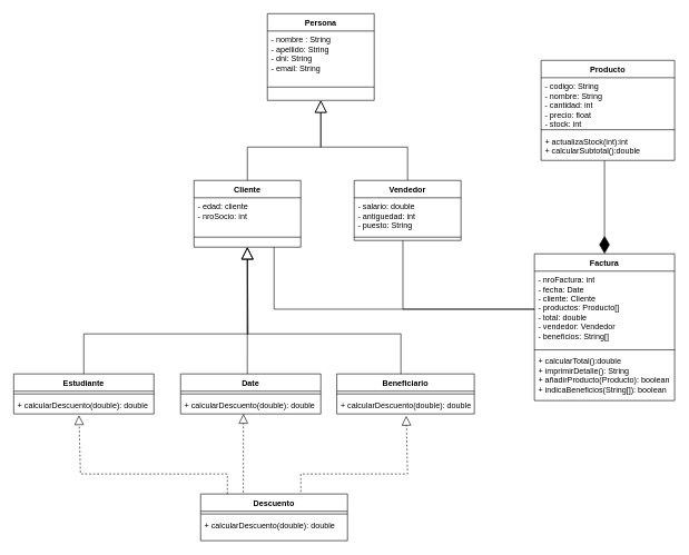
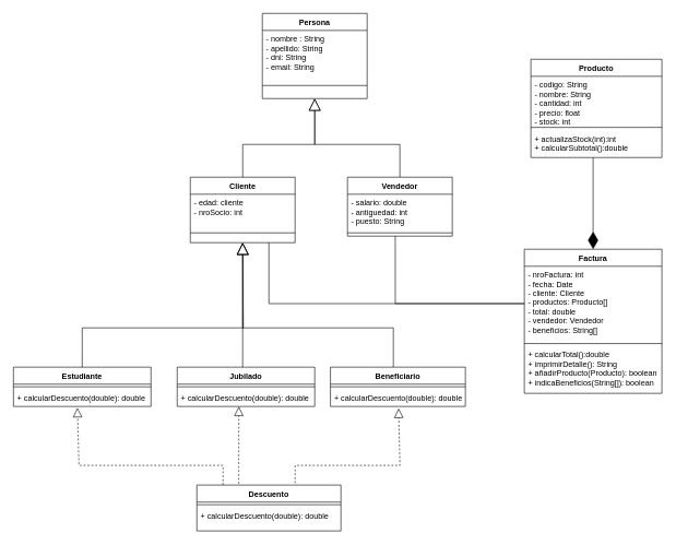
  <mxCell id="0" />
  <mxCell id="1" parent="0" />
  <mxCell id="2" value="Cliente" style="swimlane;fontStyle=1;align=center;verticalAlign=top;childLayout=stackLayout;horizontal=1;startSize=26;horizontalStack=0;resizeParent=1;resizeParentMax=0;resizeLast=0;collapsible=1;marginBottom=0;" vertex="1" parent="1"><mxGeometry x="290" y="270" width="160" height="100" as="geometry" /></mxCell>
  <mxCell id="3" value="- edad: cliente&#10;- nroSocio: int&#10; " style="text;strokeColor=none;fillColor=none;align=left;verticalAlign=top;spacingLeft=4;spacingRight=4;overflow=hidden;rotatable=0;points=[[0,0.5],[1,0.5]];portConstraint=eastwest;" vertex="1" parent="2"><mxGeometry y="26" width="160" height="44" as="geometry" /></mxCell>
  <mxCell id="4" value="" style="line;strokeWidth=1;fillColor=none;align=left;verticalAlign=middle;spacingTop=-1;spacingLeft=3;spacingRight=3;rotatable=0;labelPosition=right;points=[];portConstraint=eastwest;" vertex="1" parent="2"><mxGeometry y="70" width="160" height="30" as="geometry" /></mxCell>
  <mxCell id="5" value="Producto" style="swimlane;fontStyle=1;align=center;verticalAlign=top;childLayout=stackLayout;horizontal=1;startSize=26;horizontalStack=0;resizeParent=1;resizeParentMax=0;resizeLast=0;collapsible=1;marginBottom=0;" vertex="1" parent="1"><mxGeometry x="810" y="90" width="200" height="150" as="geometry" /></mxCell>
  <mxCell id="6" value="- codigo: String&#10;- nombre: String&#10;- cantidad: int&#10;- precio: float&#10;- stock: int" style="text;strokeColor=none;fillColor=none;align=left;verticalAlign=top;spacingLeft=4;spacingRight=4;overflow=hidden;rotatable=0;points=[[0,0.5],[1,0.5]];portConstraint=eastwest;" vertex="1" parent="5"><mxGeometry y="26" width="200" height="74" as="geometry" /></mxCell>
  <mxCell id="7" value="" style="line;strokeWidth=1;fillColor=none;align=left;verticalAlign=middle;spacingTop=-1;spacingLeft=3;spacingRight=3;rotatable=0;labelPosition=right;points=[];portConstraint=eastwest;" vertex="1" parent="5"><mxGeometry y="100" width="200" height="8" as="geometry" /></mxCell>
  <mxCell id="8" value="+ actualizaStock(int):int&#10;+ calcularSubtotal():double" style="text;strokeColor=none;fillColor=none;align=left;verticalAlign=top;spacingLeft=4;spacingRight=4;overflow=hidden;rotatable=0;points=[[0,0.5],[1,0.5]];portConstraint=eastwest;" vertex="1" parent="5"><mxGeometry y="108" width="200" height="42" as="geometry" /></mxCell>
  <mxCell id="9" value="Factura" style="swimlane;fontStyle=1;align=center;verticalAlign=top;childLayout=stackLayout;horizontal=1;startSize=26;horizontalStack=0;resizeParent=1;resizeParentMax=0;resizeLast=0;collapsible=1;marginBottom=0;" vertex="1" parent="1"><mxGeometry x="800" y="380" width="210" height="220" as="geometry" /></mxCell>
  <mxCell id="10" value="- nroFactura: int&#10;- fecha: Date&#10;- cliente: Cliente&#10;- productos: Producto[]&#10;- total: double&#10;- vendedor: Vendedor&#10;- beneficios: String[]&#10;" style="text;strokeColor=none;fillColor=none;align=left;verticalAlign=top;spacingLeft=4;spacingRight=4;overflow=hidden;rotatable=0;points=[[0,0.5],[1,0.5]];portConstraint=eastwest;" vertex="1" parent="9"><mxGeometry y="26" width="210" height="114" as="geometry" /></mxCell>
  <mxCell id="11" value="" style="line;strokeWidth=1;fillColor=none;align=left;verticalAlign=middle;spacingTop=-1;spacingLeft=3;spacingRight=3;rotatable=0;labelPosition=right;points=[];portConstraint=eastwest;" vertex="1" parent="9"><mxGeometry y="140" width="210" height="8" as="geometry" /></mxCell>
  <mxCell id="12" value="+ calcularTotal():double&#10;+ imprimirDetalle(): String&#10;+ añadirProducto(Producto): boolean&#10;+ indicaBeneficios(String[]): boolean" style="text;strokeColor=none;fillColor=none;align=left;verticalAlign=top;spacingLeft=4;spacingRight=4;overflow=hidden;rotatable=0;points=[[0,0.5],[1,0.5]];portConstraint=eastwest;" vertex="1" parent="9"><mxGeometry y="148" width="210" height="72" as="geometry" /></mxCell>
  <mxCell id="13" value="Persona&#10;" style="swimlane;fontStyle=1;align=center;verticalAlign=top;childLayout=stackLayout;horizontal=1;startSize=26;horizontalStack=0;resizeParent=1;resizeParentMax=0;resizeLast=0;collapsible=1;marginBottom=0;" vertex="1" parent="1"><mxGeometry x="400" y="20" width="160" height="130" as="geometry" /></mxCell>
  <mxCell id="14" value="- nombre : String&#10;- apellido: String&#10;- dni: String&#10;- email: String&#10;" style="text;strokeColor=none;fillColor=none;align=left;verticalAlign=top;spacingLeft=4;spacingRight=4;overflow=hidden;rotatable=0;points=[[0,0.5],[1,0.5]];portConstraint=eastwest;" vertex="1" parent="13"><mxGeometry y="26" width="160" height="64" as="geometry" /></mxCell>
  <mxCell id="15" value="" style="line;strokeWidth=1;fillColor=none;align=left;verticalAlign=middle;spacingTop=-1;spacingLeft=3;spacingRight=3;rotatable=0;labelPosition=right;points=[];portConstraint=eastwest;" vertex="1" parent="13"><mxGeometry y="90" width="160" height="40" as="geometry" /></mxCell>
  <mxCell id="16" value="" style="endArrow=block;endSize=16;endFill=0;html=1;rounded=0;entryX=0.5;entryY=1;entryDx=0;entryDy=0;entryPerimeter=0;exitX=0.5;exitY=0;exitDx=0;exitDy=0;" edge="1" parent="1"><mxGeometry width="160" relative="1" as="geometry"><mxPoint x="610" y="270" as="sourcePoint" /><mxPoint x="480" y="150" as="targetPoint" /><Array as="points"><mxPoint x="610" y="220" /><mxPoint x="480" y="220" /></Array></mxGeometry></mxCell>
  <mxCell id="17" value="" style="endArrow=block;endSize=16;endFill=0;html=1;rounded=0;entryX=0.5;entryY=1;entryDx=0;entryDy=0;entryPerimeter=0;exitX=0.5;exitY=0;exitDx=0;exitDy=0;" edge="1" parent="1" source="2"><mxGeometry width="160" relative="1" as="geometry"><mxPoint x="570" y="260" as="sourcePoint" /><mxPoint x="480" y="150" as="targetPoint" /><Array as="points"><mxPoint x="370" y="220" /><mxPoint x="480" y="220" /></Array></mxGeometry></mxCell>
  <mxCell id="18" value="Vendedor" style="swimlane;fontStyle=1;align=center;verticalAlign=top;childLayout=stackLayout;horizontal=1;startSize=26;horizontalStack=0;resizeParent=1;resizeParentMax=0;resizeLast=0;collapsible=1;marginBottom=0;" vertex="1" parent="1"><mxGeometry x="530" y="270" width="160" height="90" as="geometry" /></mxCell>
  <mxCell id="19" value="- salario: double&#10;- antiguedad: int&#10;- puesto: String" style="text;strokeColor=none;fillColor=none;align=left;verticalAlign=top;spacingLeft=4;spacingRight=4;overflow=hidden;rotatable=0;points=[[0,0.5],[1,0.5]];portConstraint=eastwest;" vertex="1" parent="18"><mxGeometry y="26" width="160" height="54" as="geometry" /></mxCell>
  <mxCell id="20" value="" style="line;strokeWidth=1;fillColor=none;align=left;verticalAlign=middle;spacingTop=-1;spacingLeft=3;spacingRight=3;rotatable=0;labelPosition=right;points=[];portConstraint=eastwest;" vertex="1" parent="18"><mxGeometry y="80" width="160" height="10" as="geometry" /></mxCell>
  <mxCell id="21" value="Estudiante" style="swimlane;fontStyle=1;align=center;verticalAlign=top;childLayout=stackLayout;horizontal=1;startSize=26;horizontalStack=0;resizeParent=1;resizeParentMax=0;resizeLast=0;collapsible=1;marginBottom=0;" vertex="1" parent="1"><mxGeometry x="20" y="560" width="210" height="60" as="geometry" /></mxCell>
  <mxCell id="22" value="" style="line;strokeWidth=1;fillColor=none;align=left;verticalAlign=middle;spacingTop=-1;spacingLeft=3;spacingRight=3;rotatable=0;labelPosition=right;points=[];portConstraint=eastwest;" vertex="1" parent="21"><mxGeometry y="26" width="210" height="8" as="geometry" /></mxCell>
  <mxCell id="23" value="+ calcularDescuento(double): double" style="text;strokeColor=none;fillColor=none;align=left;verticalAlign=top;spacingLeft=4;spacingRight=4;overflow=hidden;rotatable=0;points=[[0,0.5],[1,0.5]];portConstraint=eastwest;" vertex="1" parent="21"><mxGeometry y="34" width="210" height="26" as="geometry" /></mxCell>
- <mxCell id="24" value="Date" style="swimlane;fontStyle=1;align=center;verticalAlign=top;childLayout=stackLayout;horizontal=1;startSize=26;horizontalStack=0;resizeParent=1;resizeParentMax=0;resizeLast=0;collapsible=1;marginBottom=0;" vertex="1" parent="1"><mxGeometry x="270" y="560" width="210" height="60" as="geometry" /></mxCell>
+ <mxCell id="24" value="Jubilado" style="swimlane;fontStyle=1;align=center;verticalAlign=top;childLayout=stackLayout;horizontal=1;startSize=26;horizontalStack=0;resizeParent=1;resizeParentMax=0;resizeLast=0;collapsible=1;marginBottom=0;" vertex="1" parent="1"><mxGeometry x="270" y="560" width="210" height="60" as="geometry" /></mxCell>
  <mxCell id="25" value="" style="line;strokeWidth=1;fillColor=none;align=left;verticalAlign=middle;spacingTop=-1;spacingLeft=3;spacingRight=3;rotatable=0;labelPosition=right;points=[];portConstraint=eastwest;" vertex="1" parent="24"><mxGeometry y="26" width="210" height="8" as="geometry" /></mxCell>
  <mxCell id="26" value="+ calcularDescuento(double): double" style="text;strokeColor=none;fillColor=none;align=left;verticalAlign=top;spacingLeft=4;spacingRight=4;overflow=hidden;rotatable=0;points=[[0,0.5],[1,0.5]];portConstraint=eastwest;" vertex="1" parent="24"><mxGeometry y="34" width="210" height="26" as="geometry" /></mxCell>
  <mxCell id="27" value="Beneficiario" style="swimlane;fontStyle=1;align=center;verticalAlign=top;childLayout=stackLayout;horizontal=1;startSize=26;horizontalStack=0;resizeParent=1;resizeParentMax=0;resizeLast=0;collapsible=1;marginBottom=0;" vertex="1" parent="1"><mxGeometry x="504" y="560" width="206" height="60" as="geometry" /></mxCell>
  <mxCell id="28" value="" style="line;strokeWidth=1;fillColor=none;align=left;verticalAlign=middle;spacingTop=-1;spacingLeft=3;spacingRight=3;rotatable=0;labelPosition=right;points=[];portConstraint=eastwest;" vertex="1" parent="27"><mxGeometry y="26" width="206" height="8" as="geometry" /></mxCell>
  <mxCell id="29" value="+ calcularDescuento(double): double" style="text;strokeColor=none;fillColor=none;align=left;verticalAlign=top;spacingLeft=4;spacingRight=4;overflow=hidden;rotatable=0;points=[[0,0.5],[1,0.5]];portConstraint=eastwest;" vertex="1" parent="27"><mxGeometry y="34" width="206" height="26" as="geometry" /></mxCell>
  <mxCell id="30" value="" style="group" connectable="0" vertex="1" parent="1"><mxGeometry x="300" y="710" width="220" height="100" as="geometry" /></mxCell>
  <mxCell id="31" value="Descuento" style="swimlane;fontStyle=1;align=center;verticalAlign=top;childLayout=stackLayout;horizontal=1;startSize=26;horizontalStack=0;resizeParent=1;resizeParentMax=0;resizeLast=0;collapsible=1;marginBottom=0;" vertex="1" parent="30"><mxGeometry y="30" width="220.0" height="70" as="geometry" /></mxCell>
  <mxCell id="32" value="" style="line;strokeWidth=1;fillColor=none;align=left;verticalAlign=middle;spacingTop=-1;spacingLeft=3;spacingRight=3;rotatable=0;labelPosition=right;points=[];portConstraint=eastwest;" vertex="1" parent="31"><mxGeometry y="26" width="220.0" height="8" as="geometry" /></mxCell>
  <mxCell id="33" value="+ calcularDescuento(double): double" style="text;strokeColor=none;fillColor=none;align=left;verticalAlign=top;spacingLeft=4;spacingRight=4;overflow=hidden;rotatable=0;points=[[0,0.5],[1,0.5]];portConstraint=eastwest;" vertex="1" parent="31"><mxGeometry y="34" width="220.0" height="36" as="geometry" /></mxCell>
  <mxCell id="34" value="" style="endArrow=block;endSize=16;endFill=0;html=1;rounded=0;exitX=0.476;exitY=0;exitDx=0;exitDy=0;exitPerimeter=0;" edge="1" parent="1" source="24"><mxGeometry width="160" relative="1" as="geometry"><mxPoint x="540" y="540" as="sourcePoint" /><mxPoint x="370" y="370" as="targetPoint" /></mxGeometry></mxCell>
  <mxCell id="35" value="" style="endArrow=block;endSize=16;endFill=0;html=1;rounded=0;" edge="1" parent="1"><mxGeometry width="160" relative="1" as="geometry"><mxPoint x="600" y="560" as="sourcePoint" /><mxPoint x="370" y="370" as="targetPoint" /><Array as="points"><mxPoint x="600" y="500" /><mxPoint x="370" y="500" /></Array></mxGeometry></mxCell>
  <mxCell id="36" value="" style="endArrow=block;endSize=16;endFill=0;html=1;rounded=0;exitX=0.5;exitY=0;exitDx=0;exitDy=0;" edge="1" parent="1" source="21"><mxGeometry width="160" relative="1" as="geometry"><mxPoint x="540" y="540" as="sourcePoint" /><mxPoint x="370" y="370" as="targetPoint" /><Array as="points"><mxPoint x="125" y="500" /><mxPoint x="371" y="500" /></Array></mxGeometry></mxCell>
  <mxCell id="37" value="" style="endArrow=block;dashed=1;endFill=0;endSize=12;html=1;rounded=0;entryX=0.465;entryY=1.077;entryDx=0;entryDy=0;entryPerimeter=0;" edge="1" parent="1" target="23"><mxGeometry width="160" relative="1" as="geometry"><mxPoint x="340" y="740" as="sourcePoint" /><mxPoint x="700" y="540" as="targetPoint" /><Array as="points"><mxPoint x="340" y="710" /><mxPoint x="120" y="710" /></Array></mxGeometry></mxCell>
  <mxCell id="38" value="" style="endArrow=block;dashed=1;endFill=0;endSize=12;html=1;rounded=0;entryX=0.505;entryY=1.115;entryDx=0;entryDy=0;entryPerimeter=0;exitX=0.682;exitY=-0.043;exitDx=0;exitDy=0;exitPerimeter=0;" edge="1" parent="1" source="31" target="29"><mxGeometry width="160" relative="1" as="geometry"><mxPoint x="540" y="540" as="sourcePoint" /><mxPoint x="700" y="540" as="targetPoint" /><Array as="points"><mxPoint x="450" y="710" /><mxPoint x="610" y="710" /></Array></mxGeometry></mxCell>
  <mxCell id="39" value="" style="endArrow=block;dashed=1;endFill=0;endSize=12;html=1;rounded=0;exitX=0.291;exitY=-0.029;exitDx=0;exitDy=0;exitPerimeter=0;entryX=0.448;entryY=1;entryDx=0;entryDy=0;entryPerimeter=0;" edge="1" parent="1" source="31" target="26"><mxGeometry width="160" relative="1" as="geometry"><mxPoint x="364" y="730" as="sourcePoint" /><mxPoint x="360" y="620" as="targetPoint" /></mxGeometry></mxCell>
  <mxCell id="40" value="" style="endArrow=diamondThin;endFill=1;endSize=24;html=1;rounded=0;entryX=0.5;entryY=0;entryDx=0;entryDy=0;" edge="1" parent="1" target="9"><mxGeometry width="160" relative="1" as="geometry"><mxPoint x="905" y="240" as="sourcePoint" /><mxPoint x="905" y="380" as="targetPoint" /></mxGeometry></mxCell>
  <mxCell id="41" value="" style="endArrow=none;html=1;edgeStyle=orthogonalEdgeStyle;rounded=0;entryX=0;entryY=0.5;entryDx=0;entryDy=0;exitX=0.456;exitY=1;exitDx=0;exitDy=0;exitPerimeter=0;" edge="1" parent="1" source="20" target="10"><mxGeometry relative="1" as="geometry"><mxPoint x="602.96" y="384" as="sourcePoint" /><mxPoint x="700" y="440" as="targetPoint" /></mxGeometry></mxCell>
  <mxCell id="42" value="" style="endArrow=none;html=1;edgeStyle=orthogonalEdgeStyle;rounded=0;entryX=0;entryY=0.5;entryDx=0;entryDy=0;exitX=0.75;exitY=1;exitDx=0;exitDy=0;" edge="1" parent="1" source="2" target="10"><mxGeometry relative="1" as="geometry"><mxPoint x="405.04" y="421" as="sourcePoint" /><mxPoint x="700" y="440" as="targetPoint" /></mxGeometry></mxCell>
